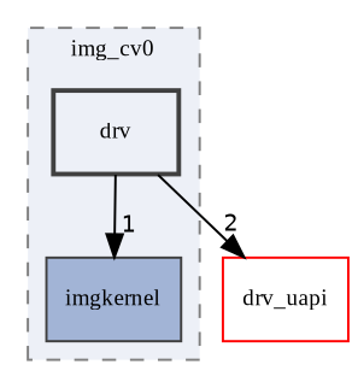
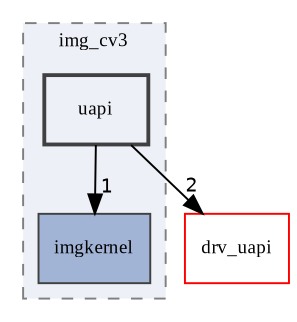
  digraph {
    compound=true
    fontname="Liberation Serif"
    node [color=grey25 fillcolor="#edf0f7" fontname="Liberation Serif" fontsize=10 shape=box]
    edge [fontname="Liberation Serif" fontsize=10 labeldistance=1.5 labelfontname=Helvetica labelfontsize=10]
    n1 [fillcolor="#a2b4d6" label=imgkernel style="filled,"]
-   n2 [label=drv style="filled,bold,"]
+   n2 [label=uapi style="filled,bold,"]
    n3 [color=red label=drv_uapi]
    subgraph cluster_1 {
      bgcolor="#edf0f7"
      fontsize=10
-     label=img_cv0
+     label=img_cv3
      pencolor=grey50
      style="filled,dashed,"
      n1
      n2
    }
    n2 -> n1 [headlabel=1]
    n2 -> n3 [headlabel=2]
  }
